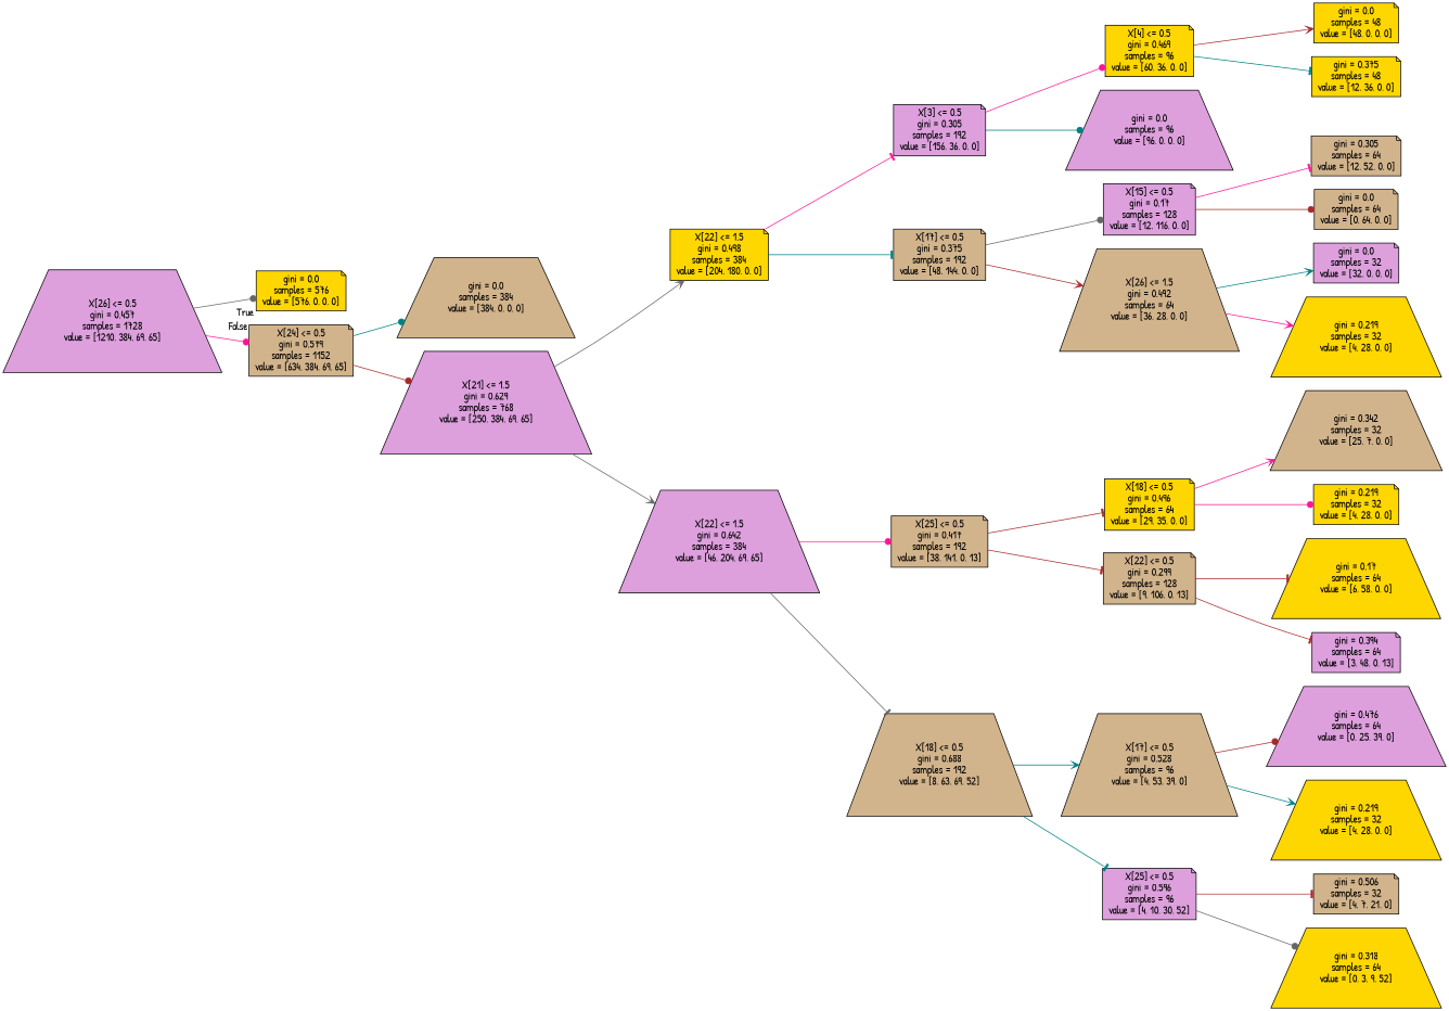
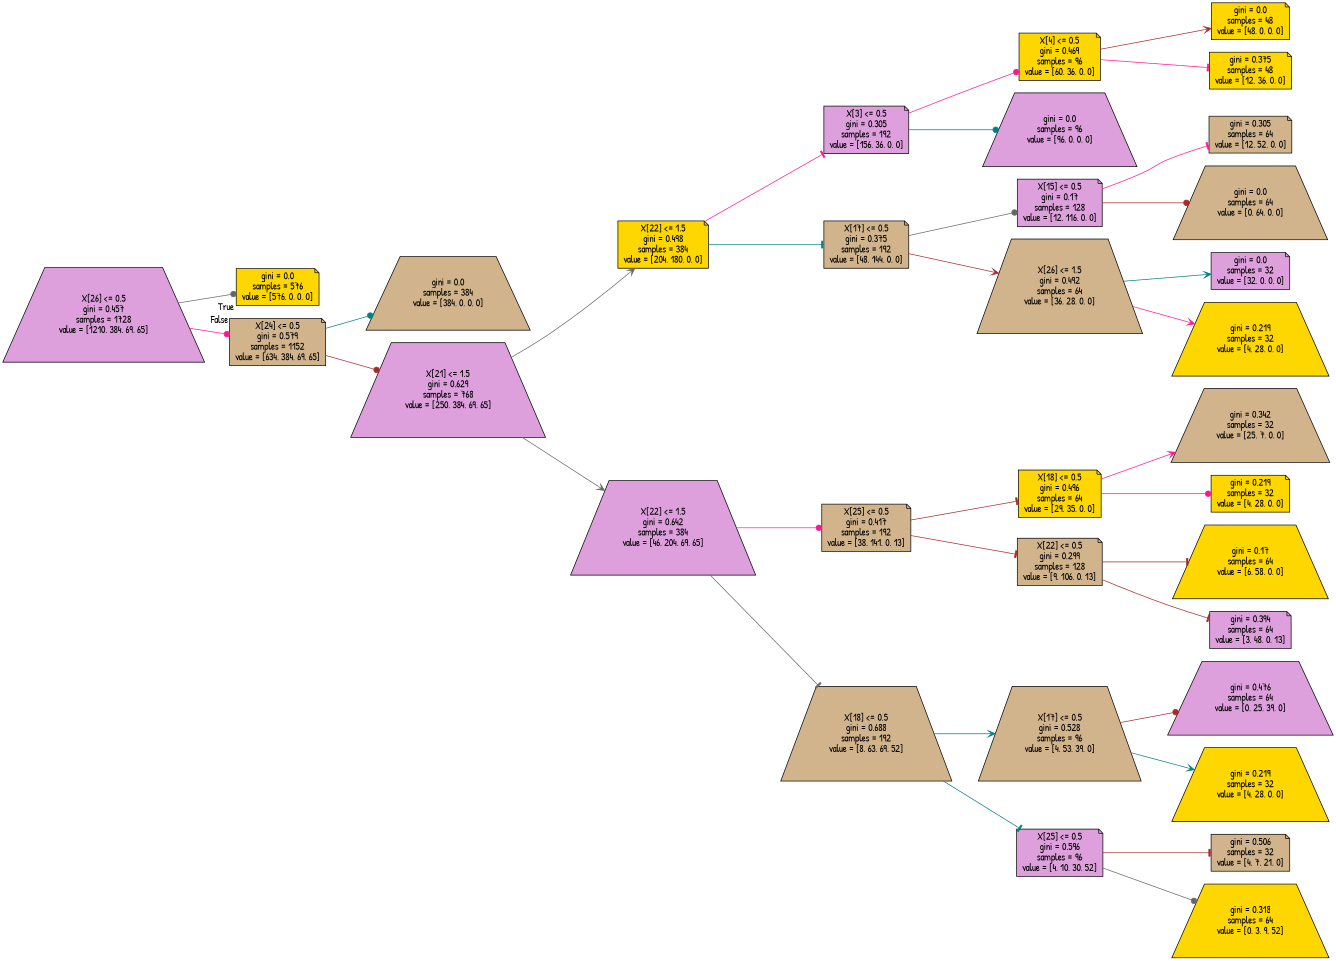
  digraph {
    fontname="Patrick Hand"
    rankdir=LR
    node [fillcolor=tan fontname="Patrick Hand" shape=note style=filled]
    edge [arrowhead=dot color=brown fontname="Patrick Hand"]
    n1 [fillcolor=plum label="X[26] <= 0.5\ngini = 0.457\nsamples = 1728\nvalue = [1210, 384, 69, 65]" shape=trapezium]
    n2 [fillcolor=gold label="gini = 0.0\nsamples = 576\nvalue = [576, 0, 0, 0]"]
    n3 [label="X[24] <= 0.5\ngini = 0.579\nsamples = 1152\nvalue = [634, 384, 69, 65]"]
    n4 [label="gini = 0.0\nsamples = 384\nvalue = [384, 0, 0, 0]" shape=trapezium]
    n5 [fillcolor=plum label="X[21] <= 1.5\ngini = 0.629\nsamples = 768\nvalue = [250, 384, 69, 65]" shape=trapezium]
    n6 [fillcolor=gold label="X[22] <= 1.5\ngini = 0.498\nsamples = 384\nvalue = [204, 180, 0, 0]"]
    n7 [fillcolor=plum label="X[22] <= 1.5\ngini = 0.642\nsamples = 384\nvalue = [46, 204, 69, 65]" shape=trapezium]
    n8 [fillcolor=plum label="X[3] <= 0.5\ngini = 0.305\nsamples = 192\nvalue = [156, 36, 0, 0]"]
    n9 [label="X[17] <= 0.5\ngini = 0.375\nsamples = 192\nvalue = [48, 144, 0, 0]"]
    n10 [label="X[25] <= 0.5\ngini = 0.417\nsamples = 192\nvalue = [38, 141, 0, 13]"]
    n11 [label="X[18] <= 0.5\ngini = 0.688\nsamples = 192\nvalue = [8, 63, 69, 52]" shape=trapezium]
    n12 [fillcolor=gold label="X[4] <= 0.5\ngini = 0.469\nsamples = 96\nvalue = [60, 36, 0, 0]"]
    n13 [fillcolor=plum label="gini = 0.0\nsamples = 96\nvalue = [96, 0, 0, 0]" shape=trapezium]
    n14 [fillcolor=plum label="X[15] <= 0.5\ngini = 0.17\nsamples = 128\nvalue = [12, 116, 0, 0]"]
    n15 [label="X[26] <= 1.5\ngini = 0.492\nsamples = 64\nvalue = [36, 28, 0, 0]" shape=trapezium]
    n16 [fillcolor=gold label="gini = 0.0\nsamples = 48\nvalue = [48, 0, 0, 0]"]
    n17 [fillcolor=gold label="gini = 0.375\nsamples = 48\nvalue = [12, 36, 0, 0]"]
    n18 [label="gini = 0.305\nsamples = 64\nvalue = [12, 52, 0, 0]"]
-   n19 [label="gini = 0.0\nsamples = 64\nvalue = [0, 64, 0, 0]"]
+   n19 [label="gini = 0.0\nsamples = 64\nvalue = [0, 64, 0, 0]" shape=trapezium]
    n20 [fillcolor=plum label="gini = 0.0\nsamples = 32\nvalue = [32, 0, 0, 0]"]
    n21 [fillcolor=gold label="gini = 0.219\nsamples = 32\nvalue = [4, 28, 0, 0]" shape=trapezium]
    n22 [fillcolor=gold label="X[18] <= 0.5\ngini = 0.496\nsamples = 64\nvalue = [29, 35, 0, 0]"]
    n23 [label="X[22] <= 0.5\ngini = 0.299\nsamples = 128\nvalue = [9, 106, 0, 13]"]
    n24 [label="X[17] <= 0.5\ngini = 0.528\nsamples = 96\nvalue = [4, 53, 39, 0]" shape=trapezium]
    n25 [fillcolor=plum label="X[25] <= 0.5\ngini = 0.596\nsamples = 96\nvalue = [4, 10, 30, 52]"]
    n26 [label="gini = 0.342\nsamples = 32\nvalue = [25, 7, 0, 0]" shape=trapezium]
    n27 [fillcolor=gold label="gini = 0.219\nsamples = 32\nvalue = [4, 28, 0, 0]"]
    n28 [fillcolor=gold label="gini = 0.17\nsamples = 64\nvalue = [6, 58, 0, 0]" shape=trapezium]
    n29 [fillcolor=plum label="gini = 0.394\nsamples = 64\nvalue = [3, 48, 0, 13]"]
    n30 [fillcolor=plum label="gini = 0.476\nsamples = 64\nvalue = [0, 25, 39, 0]" shape=trapezium]
    n31 [fillcolor=gold label="gini = 0.219\nsamples = 32\nvalue = [4, 28, 0, 0]" shape=trapezium]
    n32 [label="gini = 0.506\nsamples = 32\nvalue = [4, 7, 21, 0]"]
    n33 [fillcolor=gold label="gini = 0.318\nsamples = 64\nvalue = [0, 3, 9, 52]" shape=trapezium]
    n1 -> n2 [color=gray40 headlabel=True labelangle=45 labeldistance=2.5]
    n1 -> n3 [color=deeppink headlabel=False labelangle=-45 labeldistance=2.5]
    n3 -> n4 [color=teal]
    n3 -> n5
    n5 -> n6 [arrowhead=vee color=gray40]
    n5 -> n7 [arrowhead=vee color=gray40]
    n6 -> n8 [arrowhead=tee color=deeppink]
    n6 -> n9 [arrowhead=tee color=teal]
    n7 -> n10 [color=deeppink]
    n7 -> n11 [arrowhead=tee color=gray40]
    n8 -> n12 [color=deeppink]
    n8 -> n13 [color=teal]
    n9 -> n14 [color=gray40]
    n9 -> n15 [arrowhead=vee]
    n10 -> n22 [arrowhead=tee]
    n10 -> n23 [arrowhead=tee]
    n11 -> n24 [arrowhead=vee color=teal]
    n11 -> n25 [arrowhead=tee color=teal]
    n12 -> n16 [arrowhead=vee]
-   n12 -> n17 [arrowhead=tee color=teal]
+   n12 -> n17 [arrowhead=tee color=deeppink]
    n14 -> n18 [arrowhead=tee color=deeppink]
    n14 -> n19
    n15 -> n20 [arrowhead=vee color=teal]
    n15 -> n21 [arrowhead=vee color=deeppink]
    n22 -> n26 [arrowhead=vee color=deeppink]
    n22 -> n27 [color=deeppink]
    n23 -> n28 [arrowhead=tee]
    n23 -> n29 [arrowhead=tee]
    n24 -> n30
    n24 -> n31 [arrowhead=vee color=teal]
    n25 -> n32 [arrowhead=tee]
    n25 -> n33 [color=gray40]
  }
